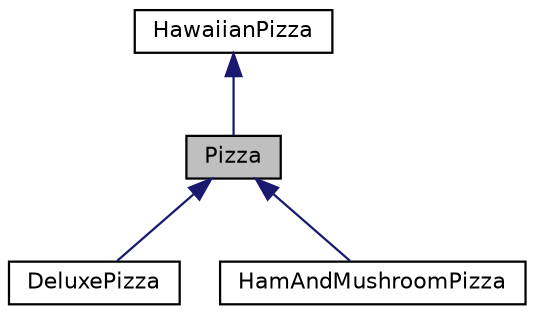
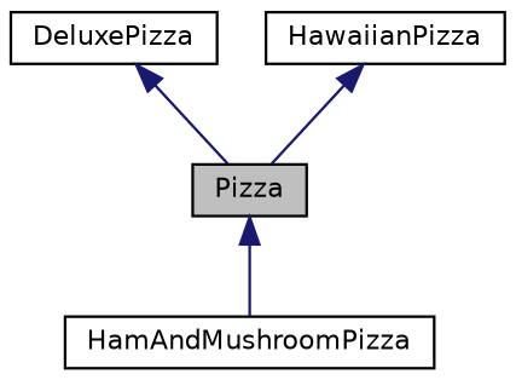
  digraph {
    node [color=black fillcolor=white fontname=Helvetica fontsize=10 shape=record style=filled]
    edge [color=midnightblue dir=back fontname=Helvetica fontsize=10 labelfontname=Helvetica labelfontsize=10 style=solid]
    n1 [fillcolor=grey75 fontcolor=black height=0.2 label=Pizza width=0.4]
    n2 [height=0.2 label=DeluxePizza width=0.4]
    n3 [height=0.2 label=HamAndMushroomPizza width=0.4]
    n4 [height=0.2 label=HawaiianPizza width=0.4]
-   n1 -> n2
+   n2 -> n1
    n1 -> n3
    n4 -> n1
  }
